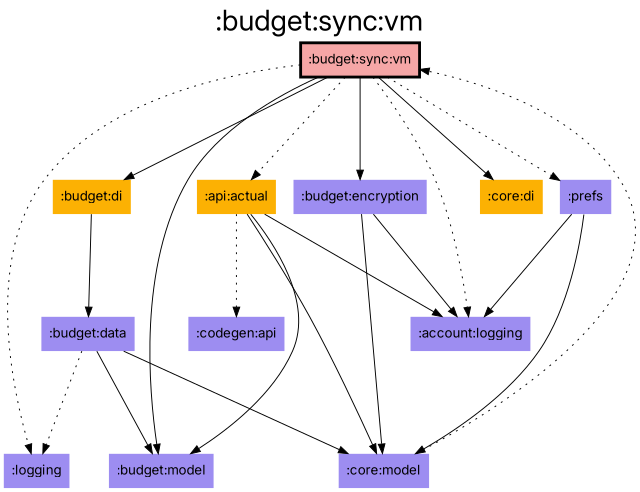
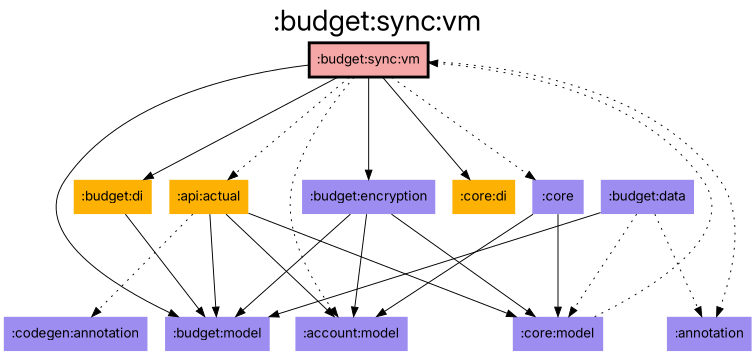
  digraph {
    fontname=Inter
    fontsize=30
    label=":budget:sync:vm"
    labelloc=t
    rankdir=TB
    ranksep=1.5
    node [fillcolor="#9D8DF1" fontname=Inter shape=none style=filled]
    edge [dir=forward fontname=Inter]
    ":budget:sync:vm" [color=black fillcolor="#F5A6A6" penwidth=3 shape=box]
-   ":account:model" [label=":account:logging"]
+   ":account:model"
    ":api:actual" [fillcolor="#FCB103"]
    ":budget:model"
-   ":logging"
+   ":logging" [label=":annotation"]
    ":budget:di" [fillcolor="#FCB103"]
    ":budget:encryption"
    ":core:di" [fillcolor="#FCB103"]
-   ":prefs"
-   ":codegen:annotation" [label=":codegen:api"]
+   ":prefs" [label=":core"]
+   ":codegen:annotation"
    ":core:model"
    ":budget:data"
    subgraph sub_1 {
      rank=same
      ":budget:sync:vm"
    }
    ":budget:sync:vm" -> ":account:model" [style=dotted]
    ":budget:sync:vm" -> ":api:actual" [style=dotted]
    ":budget:sync:vm" -> ":budget:model"
    ":budget:sync:vm" -> ":logging" [style=dotted]
    ":budget:sync:vm" -> ":budget:di"
    ":budget:sync:vm" -> ":budget:encryption"
    ":budget:sync:vm" -> ":core:di"
    ":budget:sync:vm" -> ":prefs" [style=dotted]
    ":api:actual" -> ":account:model"
    ":api:actual" -> ":budget:model"
    ":api:actual" -> ":codegen:annotation" [style=dotted]
    ":api:actual" -> ":core:model"
-   ":budget:di" -> ":budget:data"
+   ":budget:di" -> ":budget:model"
    ":budget:encryption" -> ":account:model"
+   ":budget:encryption" -> ":budget:model"
    ":budget:encryption" -> ":core:model"
    ":prefs" -> ":account:model"
    ":prefs" -> ":core:model"
    ":core:model" -> ":budget:sync:vm" [style=dotted]
    ":budget:data" -> ":budget:model"
    ":budget:data" -> ":logging" [style=dotted]
-   ":budget:data" -> ":core:model"
+   ":budget:data" -> ":core:model" [style=dotted]
  }
